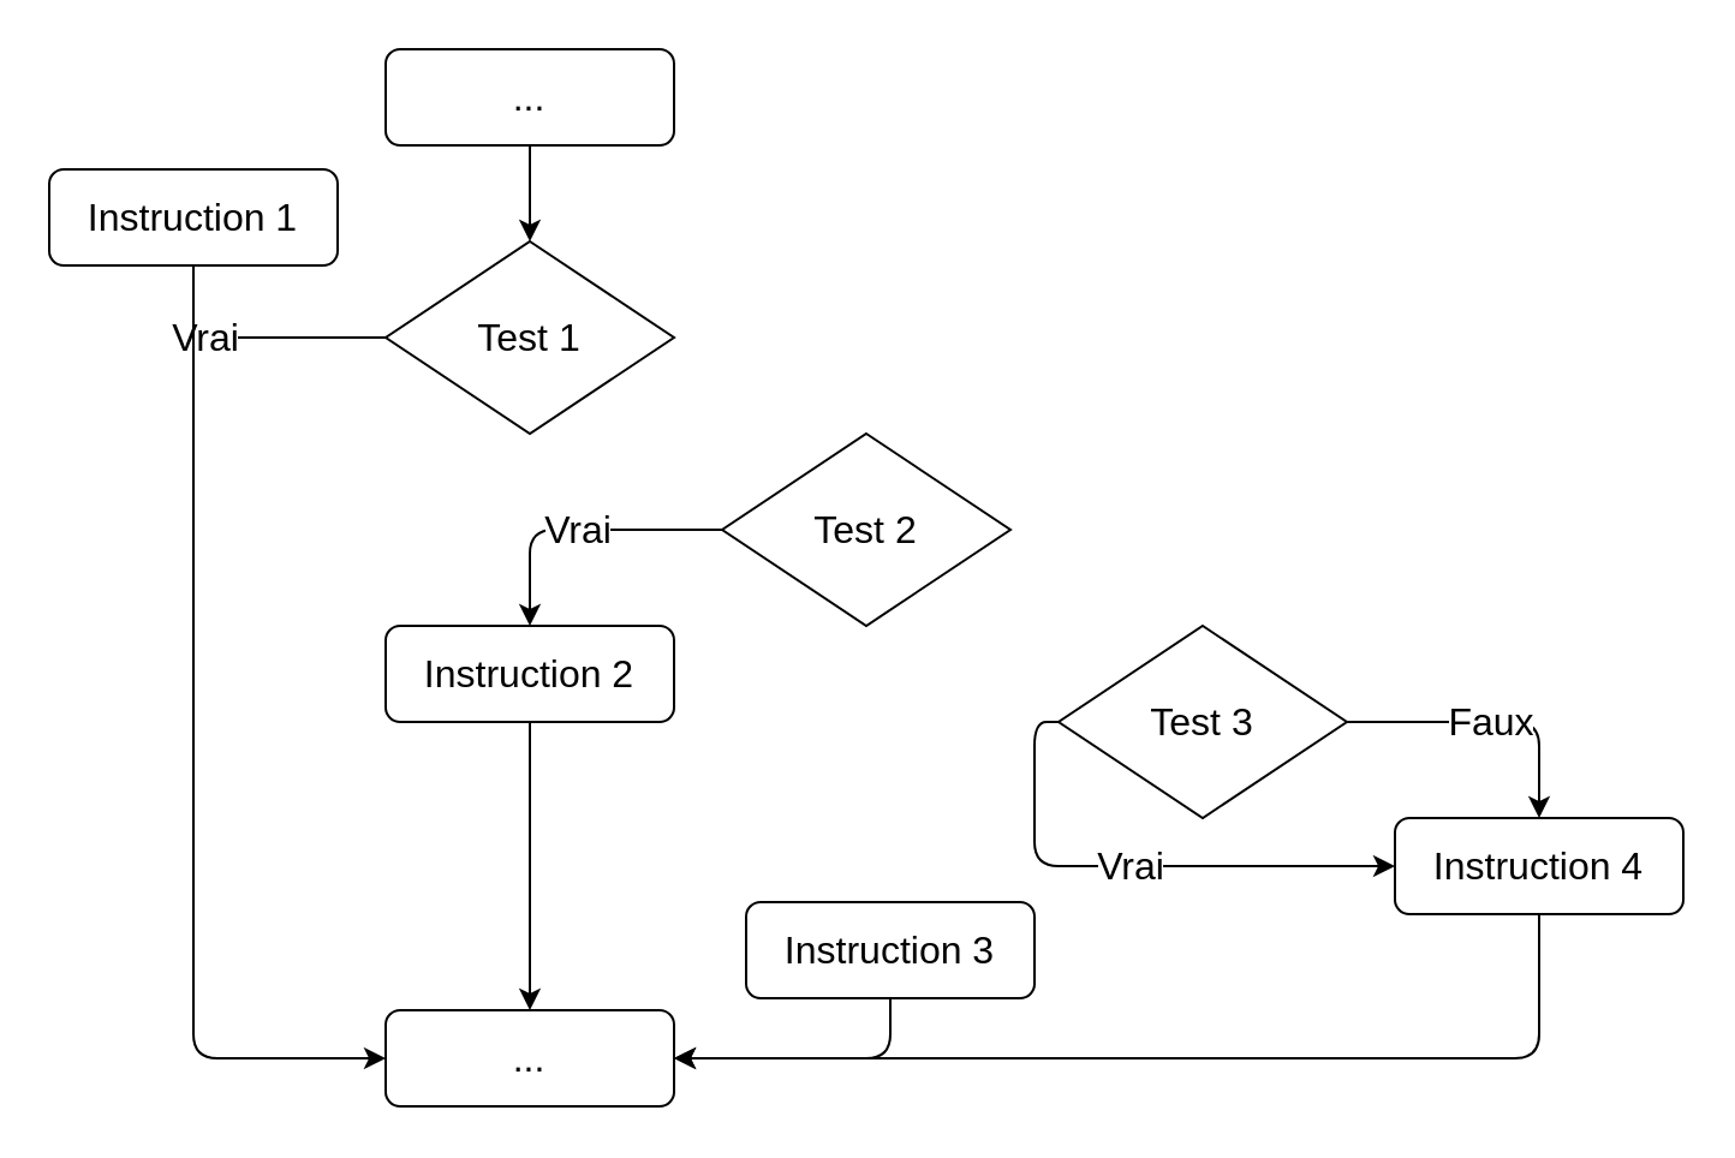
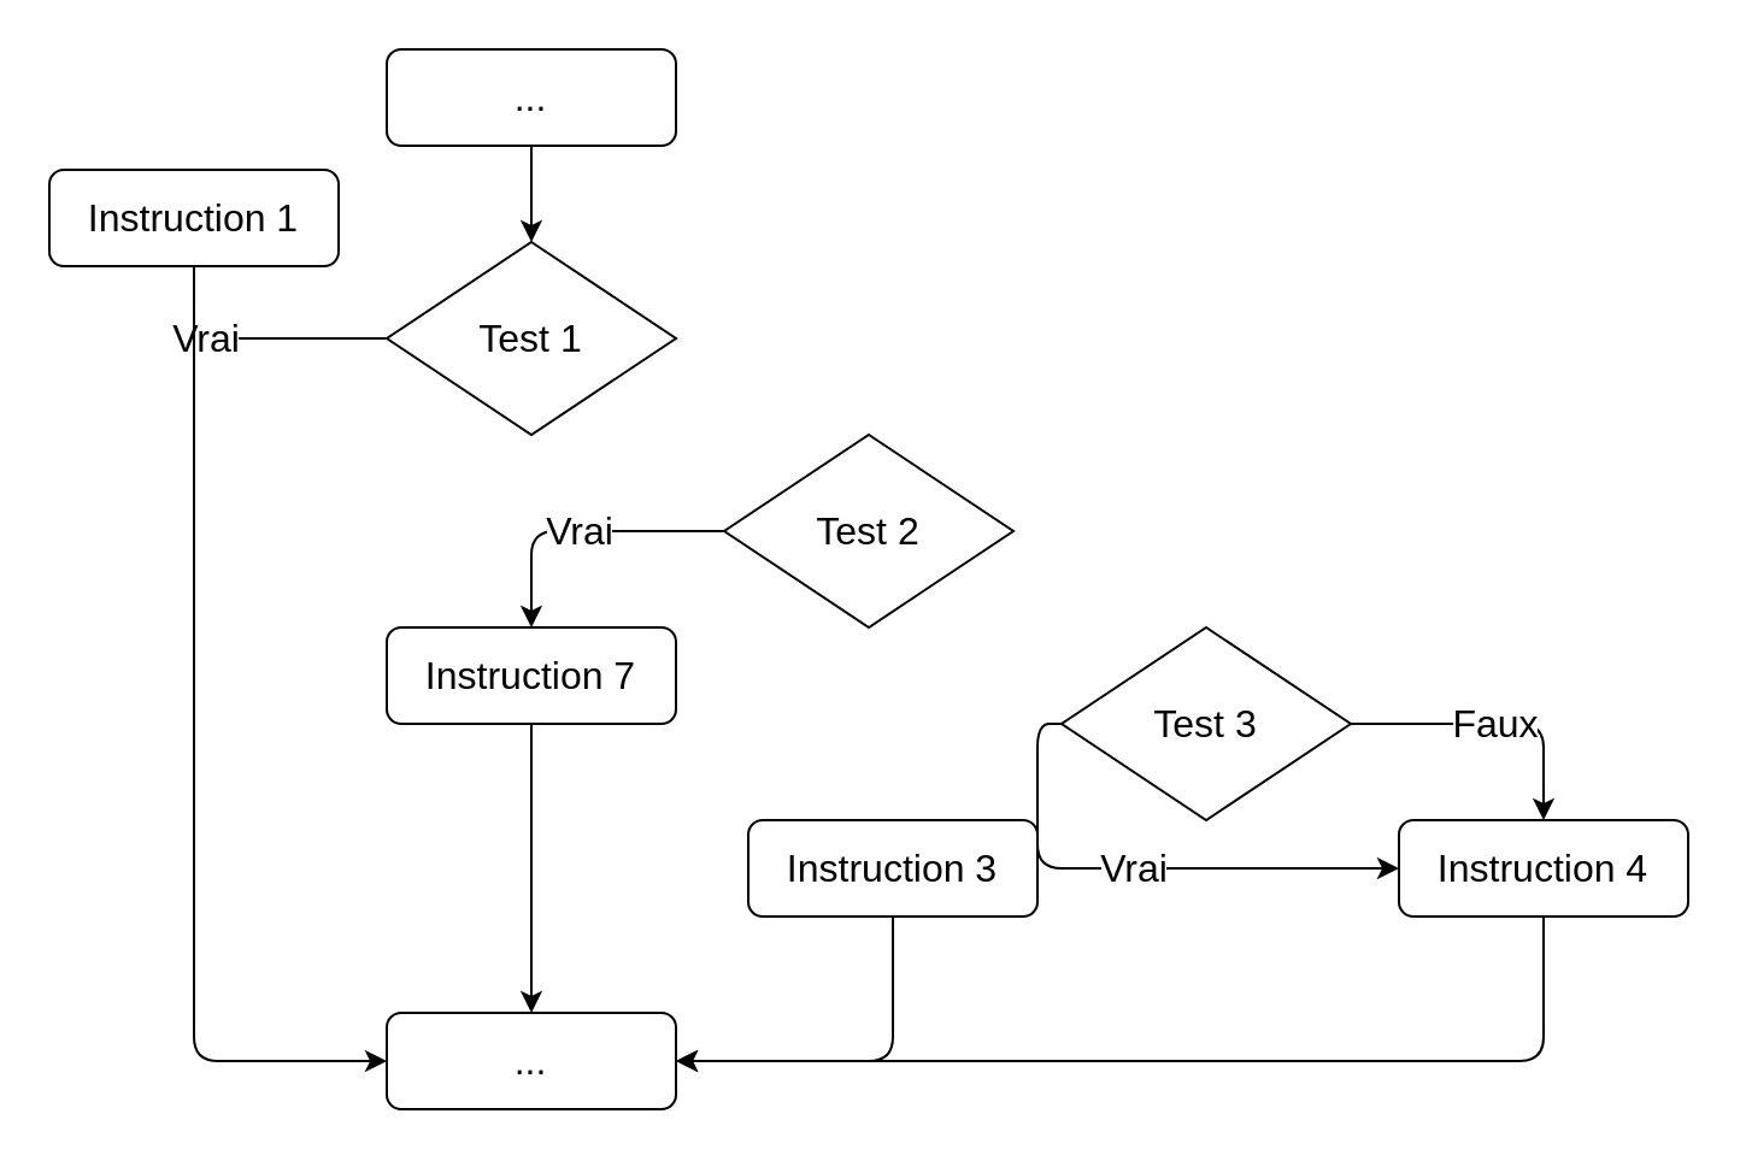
  <mxCell id="0" />
  <mxCell id="1" parent="0" />
  <mxCell id="2" value="&lt;font style=&quot;font-size: 16px;&quot;&gt;...&lt;/font&gt;" style="rounded=1;whiteSpace=wrap;html=1;fontSize=16;" vertex="1" parent="1"><mxGeometry x="160" y="20" width="120" height="40" as="geometry" /></mxCell>
  <mxCell id="3" value="Test 1" style="rhombus;whiteSpace=wrap;html=1;fontSize=16;" vertex="1" parent="1"><mxGeometry x="160" y="100" width="120" height="80" as="geometry" /></mxCell>
  <mxCell id="4" value="Vrai" style="endArrow=classic;html=1;rounded=1;fontSize=16;exitX=0;exitY=0.5;exitDx=0;exitDy=0;entryX=0.5;entryY=0;entryDx=0;entryDy=0;" edge="1" parent="1" source="3" target="6"><mxGeometry width="50" height="50" relative="1" as="geometry"><mxPoint x="270" y="300" as="sourcePoint" /><mxPoint x="40" y="220" as="targetPoint" /><Array as="points"><mxPoint x="80" y="140" /></Array></mxGeometry></mxCell>
  <mxCell id="5" value="" style="endArrow=classic;html=1;rounded=1;fontSize=16;exitX=0.5;exitY=1;exitDx=0;exitDy=0;" edge="1" parent="1" source="2" target="3"><mxGeometry width="50" height="50" relative="1" as="geometry"><mxPoint x="270" y="300" as="sourcePoint" /><mxPoint x="320" y="250" as="targetPoint" /></mxGeometry></mxCell>
  <mxCell id="6" value="Instruction 1" style="rounded=1;whiteSpace=wrap;html=1;fontSize=16;" vertex="1" parent="1"><mxGeometry x="20" y="70" width="120" height="40" as="geometry" /></mxCell>
  <mxCell id="7" value="Test 2" style="rhombus;whiteSpace=wrap;html=1;fontSize=16;" vertex="1" parent="1"><mxGeometry x="300" y="180" width="120" height="80" as="geometry" /></mxCell>
- <mxCell id="8" value="Instruction 2" style="rounded=1;whiteSpace=wrap;html=1;fontSize=16;" vertex="1" parent="1"><mxGeometry x="160" y="260" width="120" height="40" as="geometry" /></mxCell>
+ <mxCell id="8" value="Instruction 7" style="rounded=1;whiteSpace=wrap;html=1;fontSize=16;" vertex="1" parent="1"><mxGeometry x="160" y="260" width="120" height="40" as="geometry" /></mxCell>
  <mxCell id="9" value="Vrai" style="endArrow=classic;html=1;rounded=1;fontSize=16;startArrow=none;exitX=0;exitY=0.5;exitDx=0;exitDy=0;edgeStyle=orthogonalEdgeStyle;" edge="1" parent="1" source="12" target="14"><mxGeometry width="50" height="50" relative="1" as="geometry"><mxPoint x="410" y="380" as="sourcePoint" /><mxPoint x="400" y="460" as="targetPoint" /></mxGeometry></mxCell>
- <mxCell id="10" value="Instruction 3" style="rounded=1;whiteSpace=wrap;html=1;fontSize=16;" vertex="1" parent="1"><mxGeometry x="310" y="375" width="120" height="40" as="geometry" /></mxCell>
+ <mxCell id="10" value="Instruction 3" style="rounded=1;whiteSpace=wrap;html=1;fontSize=16;" vertex="1" parent="1"><mxGeometry x="310" y="340" width="120" height="40" as="geometry" /></mxCell>
  <mxCell id="11" value="Vrai" style="endArrow=classic;html=1;rounded=1;fontSize=16;exitX=0;exitY=0.5;exitDx=0;exitDy=0;entryX=0.5;entryY=0;entryDx=0;entryDy=0;" edge="1" parent="1" source="7" target="8"><mxGeometry width="50" height="50" relative="1" as="geometry"><mxPoint x="170" y="150" as="sourcePoint" /><mxPoint x="90" y="210" as="targetPoint" /><Array as="points"><mxPoint x="220" y="220" /></Array></mxGeometry></mxCell>
  <mxCell id="12" value="Test 3" style="rhombus;whiteSpace=wrap;html=1;fontSize=16;" vertex="1" parent="1"><mxGeometry x="440" y="260" width="120" height="80" as="geometry" /></mxCell>
  <mxCell id="13" value="Faux" style="endArrow=classic;html=1;rounded=1;fontSize=16;entryX=0.5;entryY=0;entryDx=0;entryDy=0;exitX=1;exitY=0.5;exitDx=0;exitDy=0;" edge="1" parent="1"><mxGeometry width="50" height="50" relative="1" as="geometry"><mxPoint x="560" y="300" as="sourcePoint" /><mxPoint x="640" y="340" as="targetPoint" /><Array as="points"><mxPoint x="640" y="300" /></Array></mxGeometry></mxCell>
  <mxCell id="14" value="Instruction 4" style="rounded=1;whiteSpace=wrap;html=1;fontSize=16;" vertex="1" parent="1"><mxGeometry x="580" y="340" width="120" height="40" as="geometry" /></mxCell>
  <mxCell id="15" value="..." style="rounded=1;whiteSpace=wrap;html=1;fontSize=16;" vertex="1" parent="1"><mxGeometry x="160" y="420" width="120" height="40" as="geometry" /></mxCell>
  <mxCell id="16" value="" style="endArrow=classic;html=1;rounded=1;fontSize=16;exitX=0.5;exitY=1;exitDx=0;exitDy=0;entryX=0;entryY=0.5;entryDx=0;entryDy=0;" edge="1" parent="1" source="6" target="15"><mxGeometry width="50" height="50" relative="1" as="geometry"><mxPoint x="100" y="350" as="sourcePoint" /><mxPoint x="150" y="300" as="targetPoint" /><Array as="points"><mxPoint x="80" y="440" /></Array></mxGeometry></mxCell>
  <mxCell id="17" value="" style="endArrow=classic;html=1;rounded=1;fontSize=16;exitX=0.5;exitY=1;exitDx=0;exitDy=0;entryX=0.5;entryY=0;entryDx=0;entryDy=0;" edge="1" parent="1" source="8" target="15"><mxGeometry width="50" height="50" relative="1" as="geometry"><mxPoint x="440" y="280" as="sourcePoint" /><mxPoint x="490" y="230" as="targetPoint" /></mxGeometry></mxCell>
  <mxCell id="18" value="" style="endArrow=classic;html=1;rounded=1;fontSize=16;exitX=0.5;exitY=1;exitDx=0;exitDy=0;entryX=1;entryY=0.5;entryDx=0;entryDy=0;" edge="1" parent="1" source="10" target="15"><mxGeometry width="50" height="50" relative="1" as="geometry"><mxPoint x="440" y="280" as="sourcePoint" /><mxPoint x="490" y="230" as="targetPoint" /><Array as="points"><mxPoint x="370" y="440" /></Array></mxGeometry></mxCell>
  <mxCell id="19" value="" style="endArrow=classic;html=1;rounded=1;fontSize=16;exitX=0.5;exitY=1;exitDx=0;exitDy=0;entryX=1;entryY=0.5;entryDx=0;entryDy=0;" edge="1" parent="1" source="14" target="15"><mxGeometry width="50" height="50" relative="1" as="geometry"><mxPoint x="440" y="280" as="sourcePoint" /><mxPoint x="490" y="230" as="targetPoint" /><Array as="points"><mxPoint x="640" y="440" /></Array></mxGeometry></mxCell>
